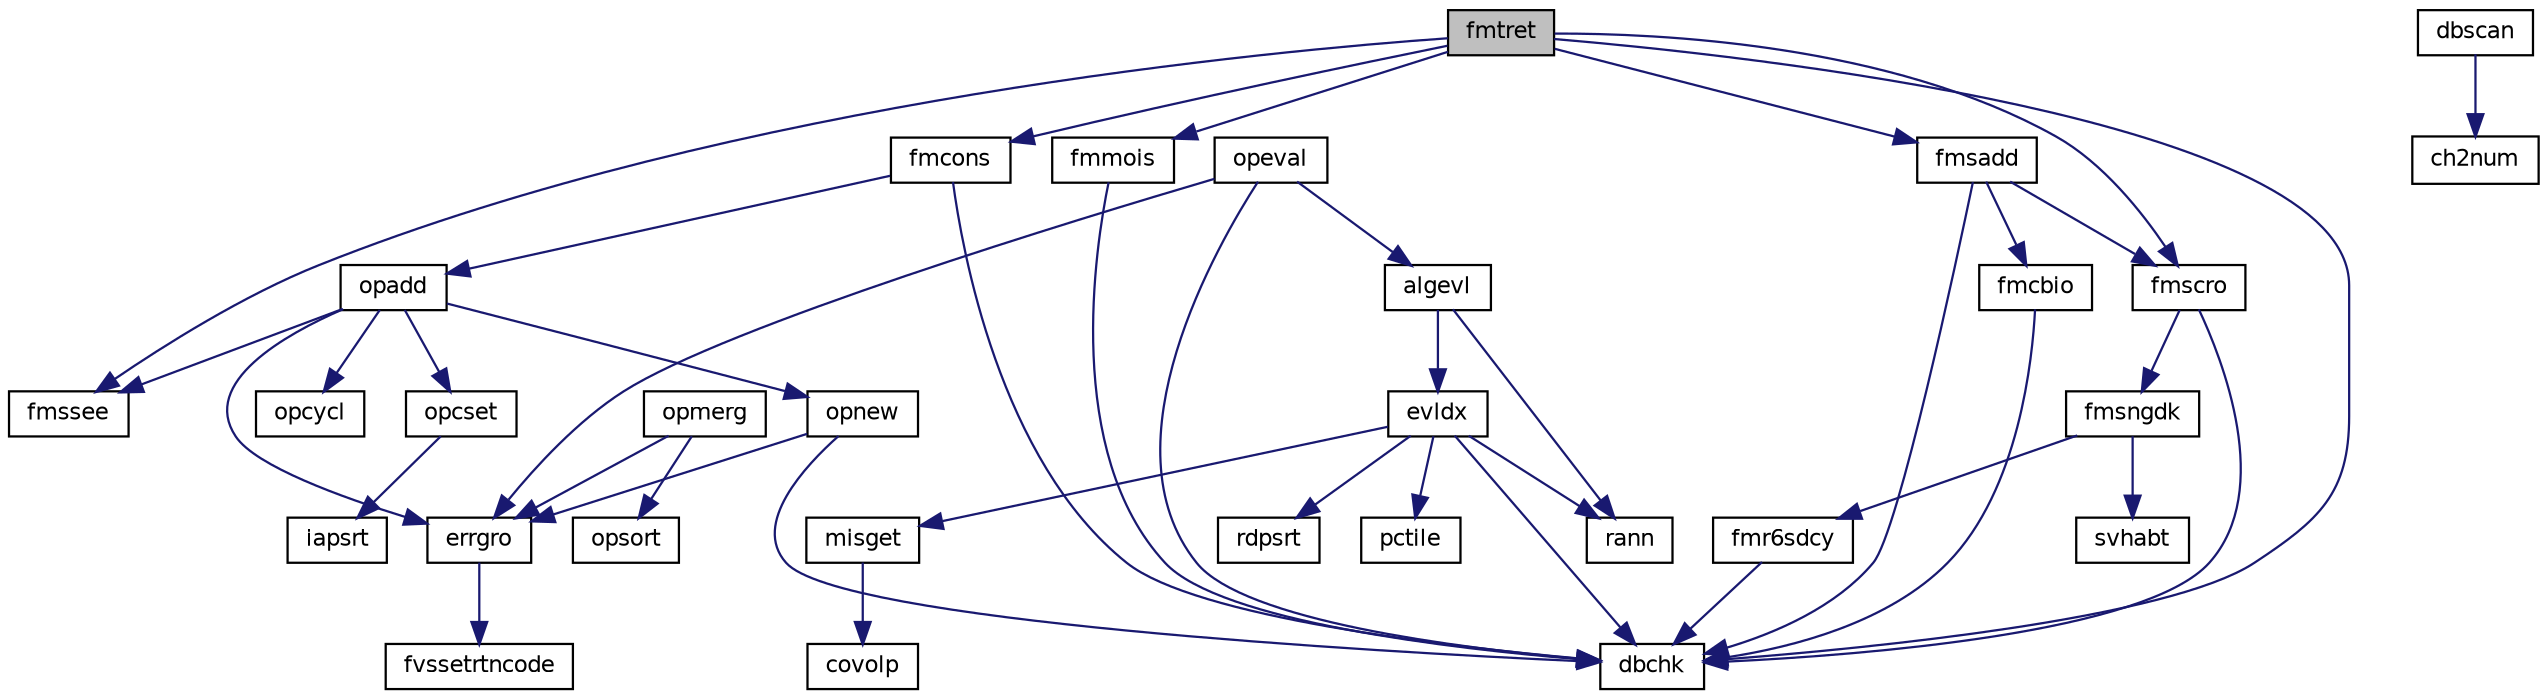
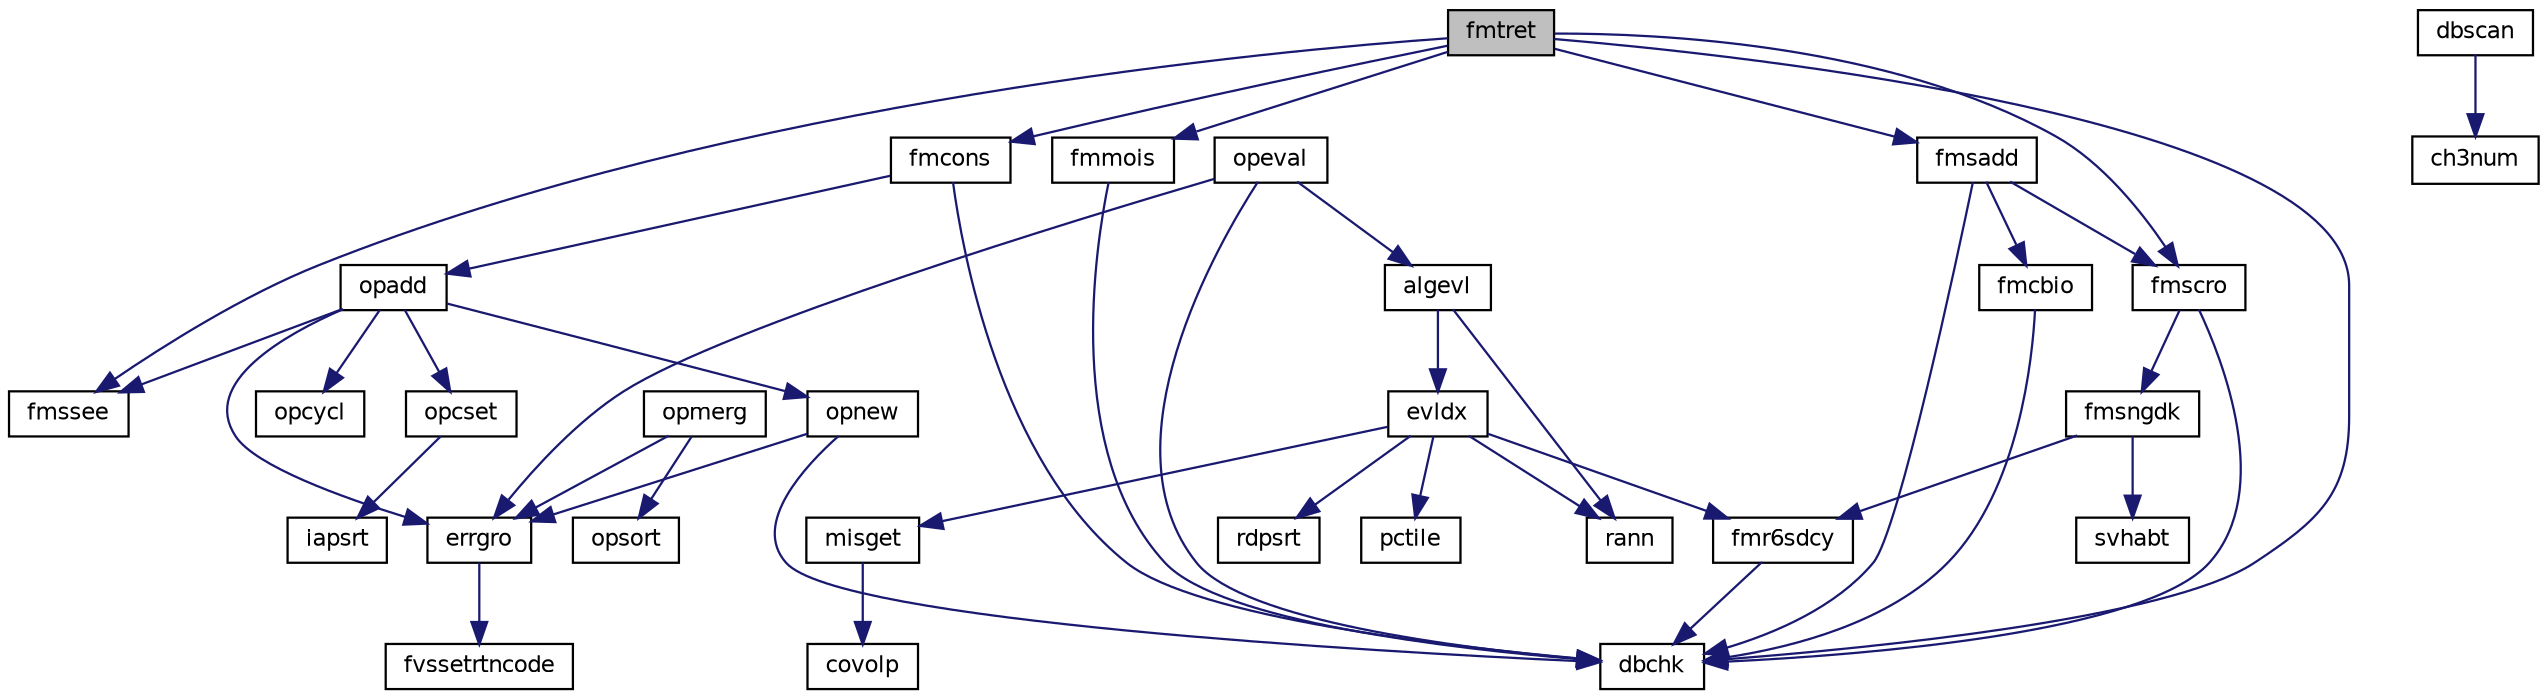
  digraph {
    rankdir=TB
    node [color=black fillcolor=white fontname=Helvetica fontsize=10 shape=record style=filled]
    edge [color=midnightblue fontname=Helvetica fontsize=10 labelfontname=Helvetica labelfontsize=10 style=solid]
    n1 [fillcolor=grey75 fontcolor=black height=0.2 label=fmtret width=0.4]
    n2 [height=0.2 label=dbchk width=0.4]
    n3 [height=0.2 label=fmmois width=0.4]
    n4 [height=0.2 label=fmcons width=0.4]
    n5 [height=0.2 label=fmssee width=0.4]
    n6 [height=0.2 label=fmscro width=0.4]
    n7 [height=0.2 label=fmsadd width=0.4]
    n8 [height=0.2 label=opadd width=0.4]
    n9 [height=0.2 label=fmsngdk width=0.4]
    n10 [height=0.2 label=fmcbio width=0.4]
    n11 [height=0.2 label=dbscan width=0.4]
-   n12 [height=0.2 label=ch2num width=0.4]
+   n12 [height=0.2 label=ch3num width=0.4]
    n13 [height=0.2 label=opmerg width=0.4]
    n14 [height=0.2 label=errgro width=0.4]
    n15 [height=0.2 label=opsort width=0.4]
    n16 [height=0.2 label=opeval width=0.4]
    n17 [height=0.2 label=algevl width=0.4]
    n18 [height=0.2 label=fvssetrtncode width=0.4]
    n19 [height=0.2 label=rann width=0.4]
    n20 [height=0.2 label=evldx width=0.4]
    n21 [height=0.2 label=misget width=0.4]
    n22 [height=0.2 label=rdpsrt width=0.4]
    n23 [height=0.2 label=pctile width=0.4]
    n24 [height=0.2 label=covolp width=0.4]
    n25 [height=0.2 label=opnew width=0.4]
    n26 [height=0.2 label=opcycl width=0.4]
    n27 [height=0.2 label=opcset width=0.4]
    n28 [height=0.2 label=iapsrt width=0.4]
    n29 [height=0.2 label=svhabt width=0.4]
    n30 [height=0.2 label=fmr6sdcy width=0.4]
    n1 -> n2
    n1 -> n3
    n1 -> n4
    n1 -> n5
    n1 -> n6
    n1 -> n7
    n3 -> n2
    n4 -> n2
    n4 -> n8
    n6 -> n2
    n6 -> n9
    n7 -> n2
    n7 -> n6
    n7 -> n10
    n8 -> n5
    n8 -> n14
    n8 -> n25
    n8 -> n26
    n8 -> n27
    n9 -> n29
    n9 -> n30
    n10 -> n2
    n11 -> n12
    n13 -> n14
    n13 -> n15
    n14 -> n18
    n16 -> n2
    n16 -> n14
    n16 -> n17
    n17 -> n19
    n17 -> n20
-   n20 -> n2
+   n20 -> n30
    n20 -> n19
    n20 -> n21
    n20 -> n22
    n20 -> n23
    n21 -> n24
    n25 -> n2
    n25 -> n14
    n27 -> n28
    n30 -> n2
  }
